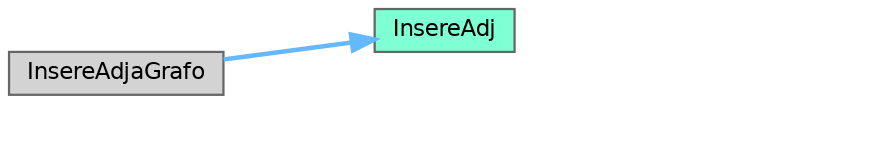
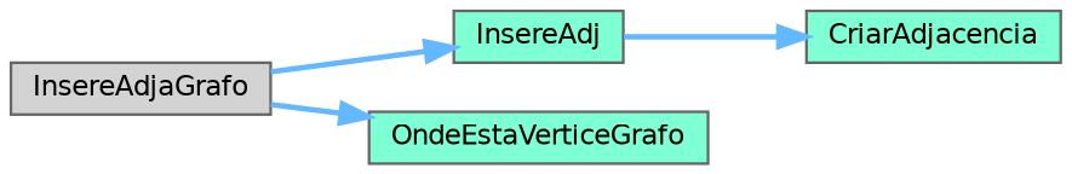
  digraph {
    rankdir=LR
    node [color=grey40 fillcolor=aquamarine fontname=Helvetica fontsize=10 shape=box style=filled]
    edge [color=steelblue1 fontname=Helvetica fontsize=10 labelfontname=Helvetica labelfontsize=10 style=bold]
    n1 [fillcolor=lightgrey height=0.2 label=InsereAdjaGrafo width=0.4]
    n2 [height=0.2 label=InsereAdj width=0.4]
+   n3 [height=0.2 label=OndeEstaVerticeGrafo width=0.4]
+   n4 [height=0.2 label=CriarAdjacencia width=0.4]
    n1 -> n2
+   n1 -> n3
+   n2 -> n4
  }
